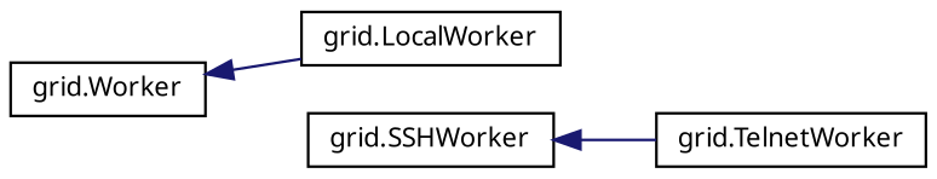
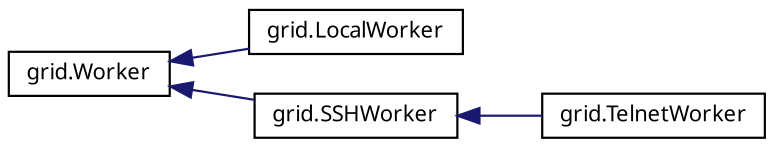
  digraph {
    fontname="Noto Sans"
    rankdir=LR
    node [color=black fillcolor=white fontname="Noto Sans" fontsize=10 shape=record style=filled]
    edge [color=midnightblue dir=back fontname="Noto Sans" fontsize=10 labelfontname=Helvetica labelfontsize=10 style=solid]
    n1 [height=0.2 label="grid.Worker" width=0.4]
    n2 [height=0.2 label="grid.LocalWorker" width=0.4]
    n3 [height=0.2 label="grid.SSHWorker" width=0.4]
    n4 [height=0.2 label="grid.TelnetWorker" width=0.4]
    n1 -> n2
+   n1 -> n3
    n3 -> n4
  }
